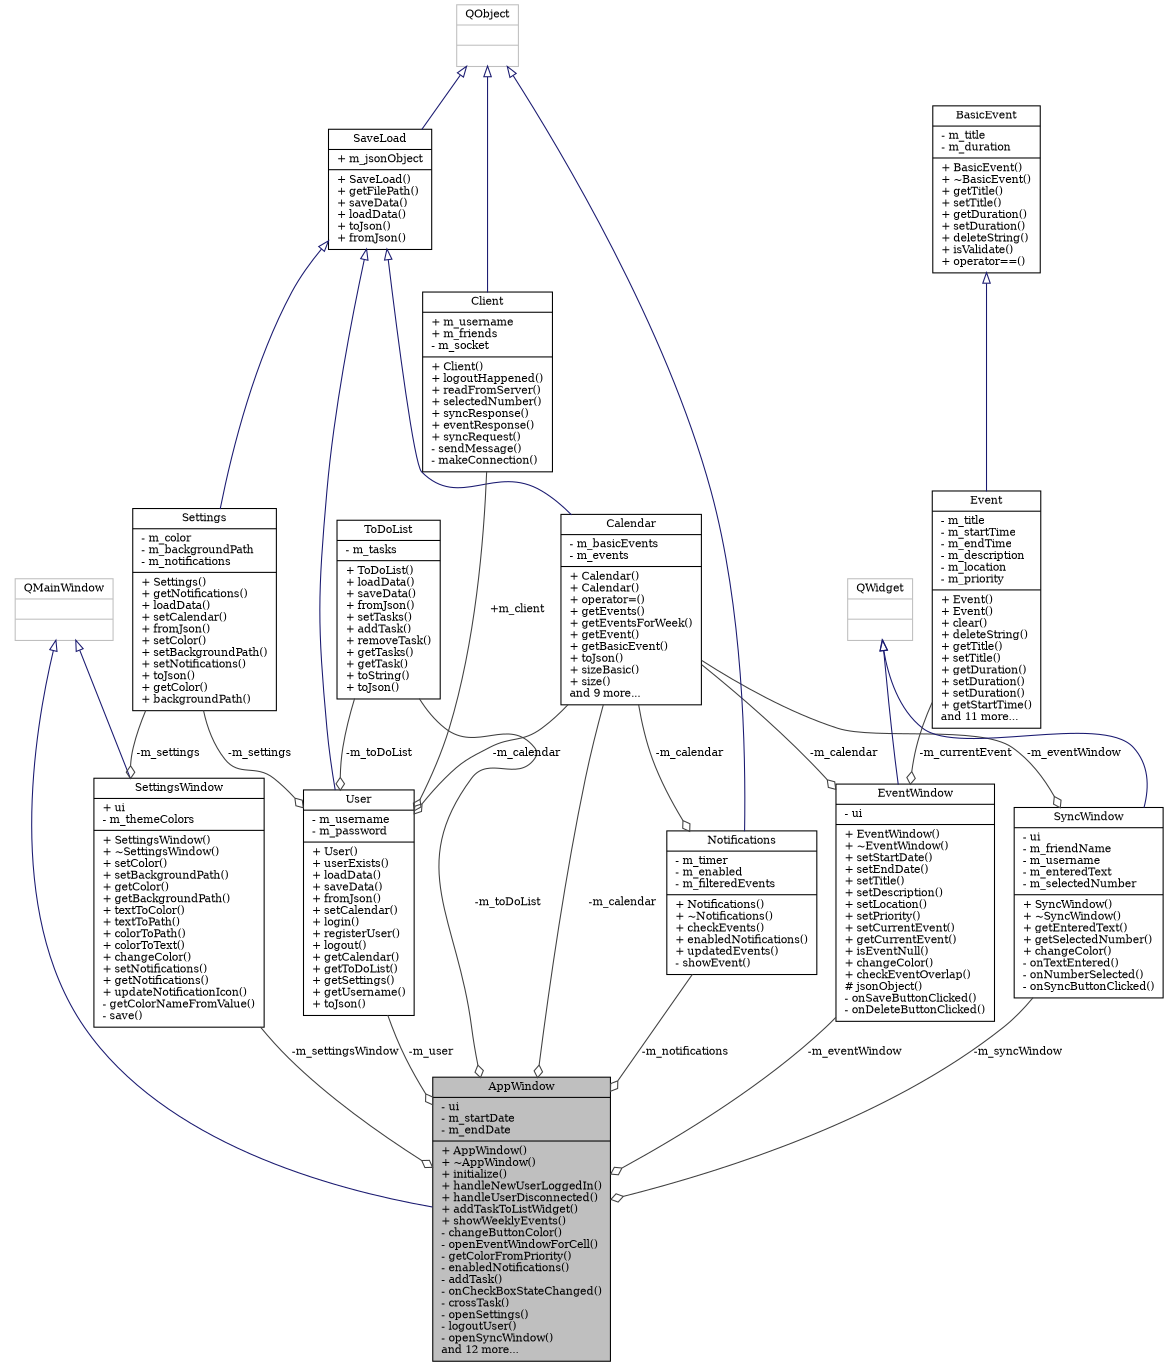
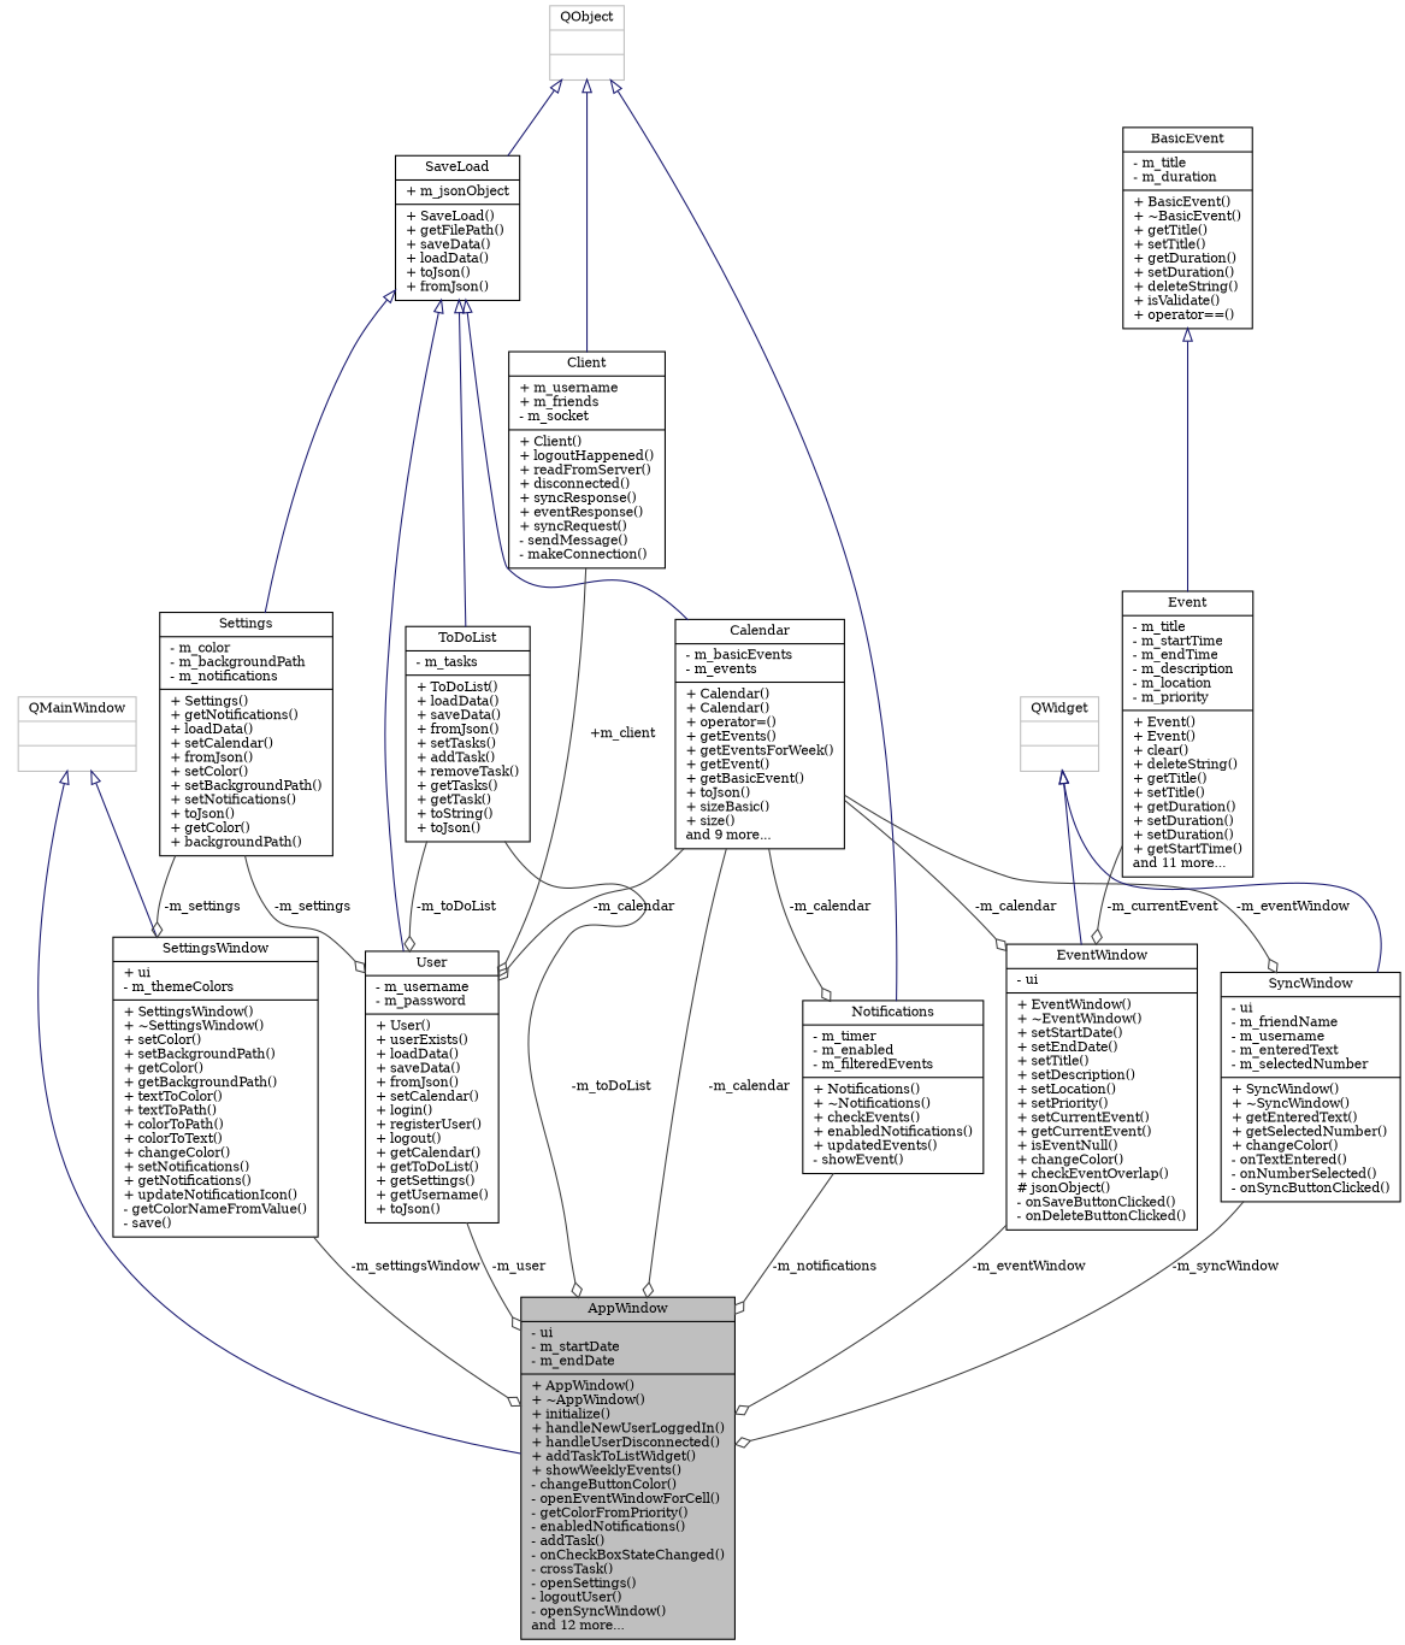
  digraph {
    fontname="DejaVu Serif"
    node [color=black fillcolor=white fontname="DejaVu Serif" fontsize=10 shape=record style=filled]
    edge [color=grey25 fontname="DejaVu Serif" fontsize=10 labelfontname=Helvetica labelfontsize=10 style=solid arrowhead=odiamond]
    n1 [fillcolor=grey75 fontcolor=black height=0.2 label="{AppWindow\n|- ui\l- m_startDate\l- m_endDate\l|+ AppWindow()\l+ ~AppWindow()\l+ initialize()\l+ handleNewUserLoggedIn()\l+ handleUserDisconnected()\l+ addTaskToListWidget()\l+ showWeeklyEvents()\l- changeButtonColor()\l- openEventWindowForCell()\l- getColorFromPriority()\l- enabledNotifications()\l- addTask()\l- onCheckBoxStateChanged()\l- crossTask()\l- openSettings()\l- logoutUser()\l- openSyncWindow()\land 12 more...\l}" width=0.4]
    n2 [color=grey75 height=0.2 label="{QMainWindow\n||}" width=0.4]
    n3 [height=0.2 label="{SettingsWindow\n|+ ui\l- m_themeColors\l|+ SettingsWindow()\l+ ~SettingsWindow()\l+ setColor()\l+ setBackgroundPath()\l+ getColor()\l+ getBackgroundPath()\l+ textToColor()\l+ textToPath()\l+ colorToPath()\l+ colorToText()\l+ changeColor()\l+ setNotifications()\l+ getNotifications()\l+ updateNotificationIcon()\l- getColorNameFromValue()\l- save()\l}" width=0.4]
    n4 [height=0.2 label="{Settings\n|- m_color\l- m_backgroundPath\l- m_notifications\l|+ Settings()\l+ getNotifications()\l+ loadData()\l+ setCalendar()\l+ fromJson()\l+ setColor()\l+ setBackgroundPath()\l+ setNotifications()\l+ toJson()\l+ getColor()\l+ backgroundPath()\l}" width=0.4]
    n5 [height=0.2 label="{User\n|- m_username\l- m_password\l|+ User()\l+ userExists()\l+ loadData()\l+ saveData()\l+ fromJson()\l+ setCalendar()\l+ login()\l+ registerUser()\l+ logout()\l+ getCalendar()\l+ getToDoList()\l+ getSettings()\l+ getUsername()\l+ toJson()\l}" width=0.4]
    n6 [height=0.2 label="{SaveLoad\n|+ m_jsonObject\l|+ SaveLoad()\l+ getFilePath()\l+ saveData()\l+ loadData()\l+ toJson()\l+ fromJson()\l}" width=0.4]
    n7 [height=0.2 label="{ToDoList\n|- m_tasks\l|+ ToDoList()\l+ loadData()\l+ saveData()\l+ fromJson()\l+ setTasks()\l+ addTask()\l+ removeTask()\l+ getTasks()\l+ getTask()\l+ toString()\l+ toJson()\l}" width=0.4]
    n8 [height=0.2 label="{Calendar\n|- m_basicEvents\l- m_events\l|+ Calendar()\l+ Calendar()\l+ operator=()\l+ getEvents()\l+ getEventsForWeek()\l+ getEvent()\l+ getBasicEvent()\l+ toJson()\l+ sizeBasic()\l+ size()\land 9 more...\l}" width=0.4]
    n9 [height=0.2 label="{Notifications\n|- m_timer\l- m_enabled\l- m_filteredEvents\l|+ Notifications()\l+ ~Notifications()\l+ checkEvents()\l+ enabledNotifications()\l+ updatedEvents()\l- showEvent()\l}" width=0.4]
    n10 [height=0.2 label="{EventWindow\n|- ui\l|+ EventWindow()\l+ ~EventWindow()\l+ setStartDate()\l+ setEndDate()\l+ setTitle()\l+ setDescription()\l+ setLocation()\l+ setPriority()\l+ setCurrentEvent()\l+ getCurrentEvent()\l+ isEventNull()\l+ changeColor()\l+ checkEventOverlap()\l# jsonObject()\l- onSaveButtonClicked()\l- onDeleteButtonClicked()\l}" width=0.4]
    n11 [height=0.2 label="{SyncWindow\n|- ui\l- m_friendName\l- m_username\l- m_enteredText\l- m_selectedNumber\l|+ SyncWindow()\l+ ~SyncWindow()\l+ getEnteredText()\l+ getSelectedNumber()\l+ changeColor()\l- onTextEntered()\l- onNumberSelected()\l- onSyncButtonClicked()\l}" width=0.4]
    n12 [color=grey75 height=0.2 label="{QObject\n||}" width=0.4]
-   n13 [height=0.2 label="{Client\n|+ m_username\l+ m_friends\l- m_socket\l|+ Client()\l+ logoutHappened()\l+ readFromServer()\l+ selectedNumber()\l+ syncResponse()\l+ eventResponse()\l+ syncRequest()\l- sendMessage()\l- makeConnection()\l}" width=0.4]
+   n13 [height=0.2 label="{Client\n|+ m_username\l+ m_friends\l- m_socket\l|+ Client()\l+ logoutHappened()\l+ readFromServer()\l+ disconnected()\l+ syncResponse()\l+ eventResponse()\l+ syncRequest()\l- sendMessage()\l- makeConnection()\l}" width=0.4]
    n14 [color=grey75 height=0.2 label="{QWidget\n||}" width=0.4]
    n15 [height=0.2 label="{Event\n|- m_title\l- m_startTime\l- m_endTime\l- m_description\l- m_location\l- m_priority\l|+ Event()\l+ Event()\l+ clear()\l+ deleteString()\l+ getTitle()\l+ setTitle()\l+ getDuration()\l+ setDuration()\l+ setDuration()\l+ getStartTime()\land 11 more...\l}" width=0.4]
    n16 [height=0.2 label="{BasicEvent\n|- m_title\l- m_duration\l|+ BasicEvent()\l+ ~BasicEvent()\l+ getTitle()\l+ setTitle()\l+ getDuration()\l+ setDuration()\l+ deleteString()\l+ isValidate()\l+ operator==()\l}" width=0.4]
    n2 -> n1 [arrowtail=onormal color=midnightblue dir=back arrowhead=""]
    n2 -> n3 [arrowtail=onormal color=midnightblue dir=back arrowhead=""]
    n3 -> n1 [label=" -m_settingsWindow"]
    n4 -> n3 [label=" -m_settings"]
    n4 -> n5 [label=" -m_settings"]
    n5 -> n1 [label=" -m_user"]
    n6 -> n4 [arrowtail=onormal color=midnightblue dir=back arrowhead=""]
    n6 -> n5 [arrowtail=onormal color=midnightblue dir=back arrowhead=""]
+   n6 -> n7 [arrowtail=onormal color=midnightblue dir=back arrowhead=""]
    n6 -> n8 [arrowtail=onormal color=midnightblue dir=back arrowhead=""]
    n7 -> n1 [label=" -m_toDoList"]
    n7 -> n5 [label=" -m_toDoList"]
    n8 -> n1 [label=" -m_calendar"]
    n8 -> n5 [label=" -m_calendar"]
    n8 -> n9 [label=" -m_calendar"]
    n8 -> n10 [label=" -m_calendar"]
    n8 -> n11 [label=" -m_eventWindow"]
    n9 -> n1 [label=" -m_notifications"]
    n10 -> n1 [label=" -m_eventWindow"]
    n11 -> n1 [label=" -m_syncWindow"]
    n12 -> n6 [arrowtail=onormal color=midnightblue dir=back arrowhead=""]
    n12 -> n9 [arrowtail=onormal color=midnightblue dir=back arrowhead=""]
    n12 -> n13 [arrowtail=onormal color=midnightblue dir=back arrowhead=""]
    n13 -> n5 [label=" +m_client"]
    n14 -> n10 [arrowtail=onormal color=midnightblue dir=back arrowhead=""]
    n14 -> n11 [arrowtail=onormal color=midnightblue dir=back arrowhead=""]
    n15 -> n10 [label=" -m_currentEvent"]
    n16 -> n15 [arrowtail=onormal color=midnightblue dir=back arrowhead=""]
  }
